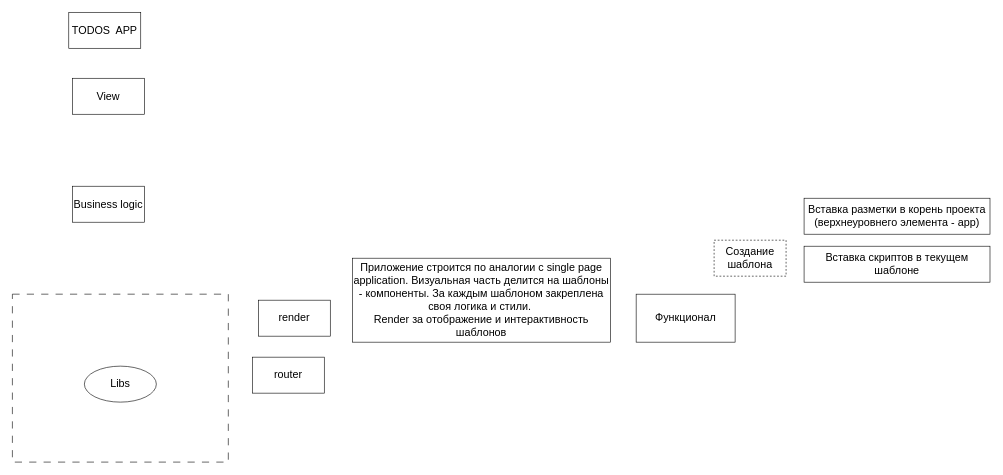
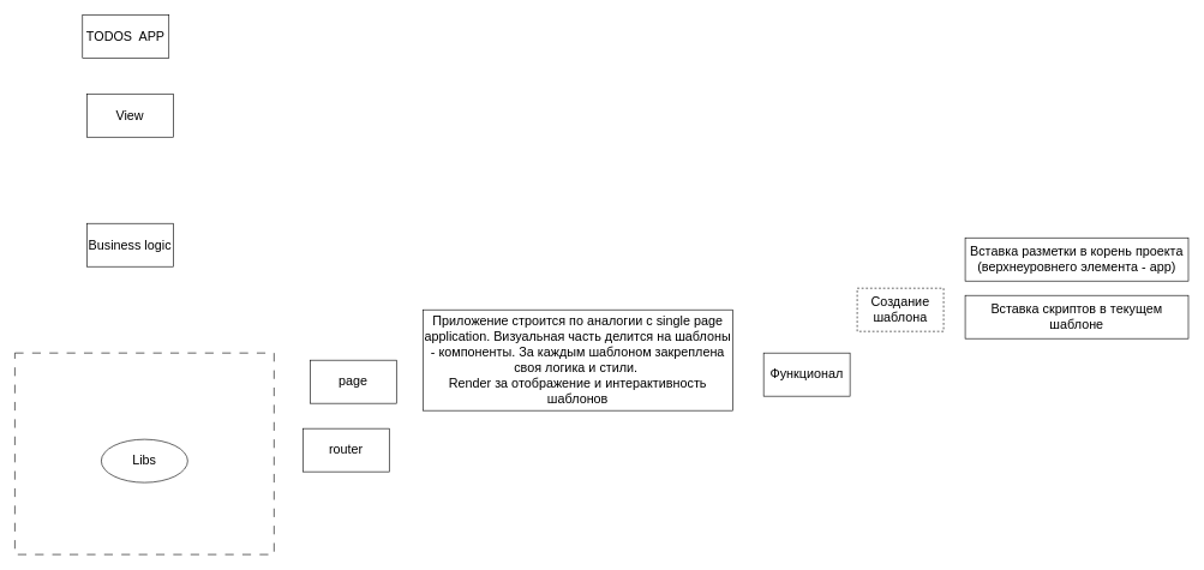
  <mxCell id="0" />
  <mxCell id="1" parent="0" />
  <mxCell id="2" value="" style="rounded=0;whiteSpace=wrap;html=1;dashed=1;dashPattern=12 12;" vertex="1" parent="1"><mxGeometry x="20" y="490" width="360" height="280" as="geometry" /></mxCell>
  <mxCell id="3" value="&lt;font style=&quot;font-size: 18px;&quot;&gt;TODOS&amp;nbsp; APP&lt;/font&gt;" style="rounded=0;whiteSpace=wrap;html=1;" vertex="1" parent="1"><mxGeometry x="114" y="20" width="120" height="60" as="geometry" /></mxCell>
  <mxCell id="4" value="&lt;font style=&quot;font-size: 18px;&quot;&gt;View&lt;/font&gt;" style="rounded=0;whiteSpace=wrap;html=1;" vertex="1" parent="1"><mxGeometry x="120" y="130" width="120" height="60" as="geometry" /></mxCell>
  <mxCell id="5" value="&lt;font style=&quot;font-size: 18px;&quot;&gt;Business logic&lt;/font&gt;" style="rounded=0;whiteSpace=wrap;html=1;" vertex="1" parent="1"><mxGeometry x="120" y="310" width="120" height="60" as="geometry" /></mxCell>
  <mxCell id="6" value="&lt;font style=&quot;font-size: 18px;&quot;&gt;Libs&lt;br&gt;&lt;/font&gt;" style="ellipse;whiteSpace=wrap;html=1;" vertex="1" parent="1"><mxGeometry x="140" y="610" width="120" height="60" as="geometry" /></mxCell>
- <mxCell id="7" value="&lt;font style=&quot;font-size: 18px;&quot;&gt;render&lt;br&gt;&lt;/font&gt;" style="rounded=0;whiteSpace=wrap;html=1;" vertex="1" parent="1"><mxGeometry x="430" y="500" width="120" height="60" as="geometry" /></mxCell>
+ <mxCell id="7" value="&lt;font style=&quot;font-size: 18px;&quot;&gt;page&lt;br&gt;&lt;/font&gt;" style="rounded=0;whiteSpace=wrap;html=1;" vertex="1" parent="1"><mxGeometry x="430" y="500" width="120" height="60" as="geometry" /></mxCell>
  <mxCell id="8" value="&lt;font style=&quot;font-size: 18px;&quot;&gt;router&lt;br&gt;&lt;/font&gt;" style="rounded=0;whiteSpace=wrap;html=1;" vertex="1" parent="1"><mxGeometry x="420" y="595" width="120" height="60" as="geometry" /></mxCell>
  <mxCell id="9" value="&lt;font style=&quot;font-size: 18px;&quot;&gt;Приложение строится по аналогии с single page application. Визуальная часть делится на шаблоны - компоненты. За каждым шаблоном закреплена своя логика и стили.&amp;nbsp;&lt;br&gt;Render за отображение и интерактивность шаблонов&lt;br&gt;&lt;/font&gt;" style="rounded=0;whiteSpace=wrap;html=1;" vertex="1" parent="1"><mxGeometry x="587" y="430" width="430" height="140" as="geometry" /></mxCell>
- <mxCell id="10" value="&lt;font style=&quot;font-size: 18px;&quot;&gt;Функционал&lt;br&gt;&lt;/font&gt;" style="rounded=0;whiteSpace=wrap;html=1;" vertex="1" parent="1"><mxGeometry x="1060" y="490" width="165" height="80" as="geometry" /></mxCell>
+ <mxCell id="10" value="&lt;font style=&quot;font-size: 18px;&quot;&gt;Функционал&lt;br&gt;&lt;/font&gt;" style="rounded=0;whiteSpace=wrap;html=1;" vertex="1" parent="1"><mxGeometry x="1060" y="490" width="120" height="60" as="geometry" /></mxCell>
  <mxCell id="11" value="&lt;font style=&quot;font-size: 18px;&quot;&gt;Создание шаблона&lt;br&gt;&lt;/font&gt;" style="rounded=0;whiteSpace=wrap;html=1;dashed=1;" vertex="1" parent="1"><mxGeometry x="1190" y="400" width="120" height="60" as="geometry" /></mxCell>
  <mxCell id="12" value="&lt;font style=&quot;font-size: 18px;&quot;&gt;Вставка разметки в корень проекта (верхнеуровнего элемента - app)&lt;br&gt;&lt;/font&gt;" style="rounded=0;whiteSpace=wrap;html=1;" vertex="1" parent="1"><mxGeometry x="1340" y="330" width="310" height="60" as="geometry" /></mxCell>
  <mxCell id="13" value="&lt;font style=&quot;font-size: 18px;&quot;&gt;Вставка скриптов в текущем шаблоне&lt;br&gt;&lt;/font&gt;" style="rounded=0;whiteSpace=wrap;html=1;" vertex="1" parent="1"><mxGeometry x="1340" y="410" width="310" height="60" as="geometry" /></mxCell>
